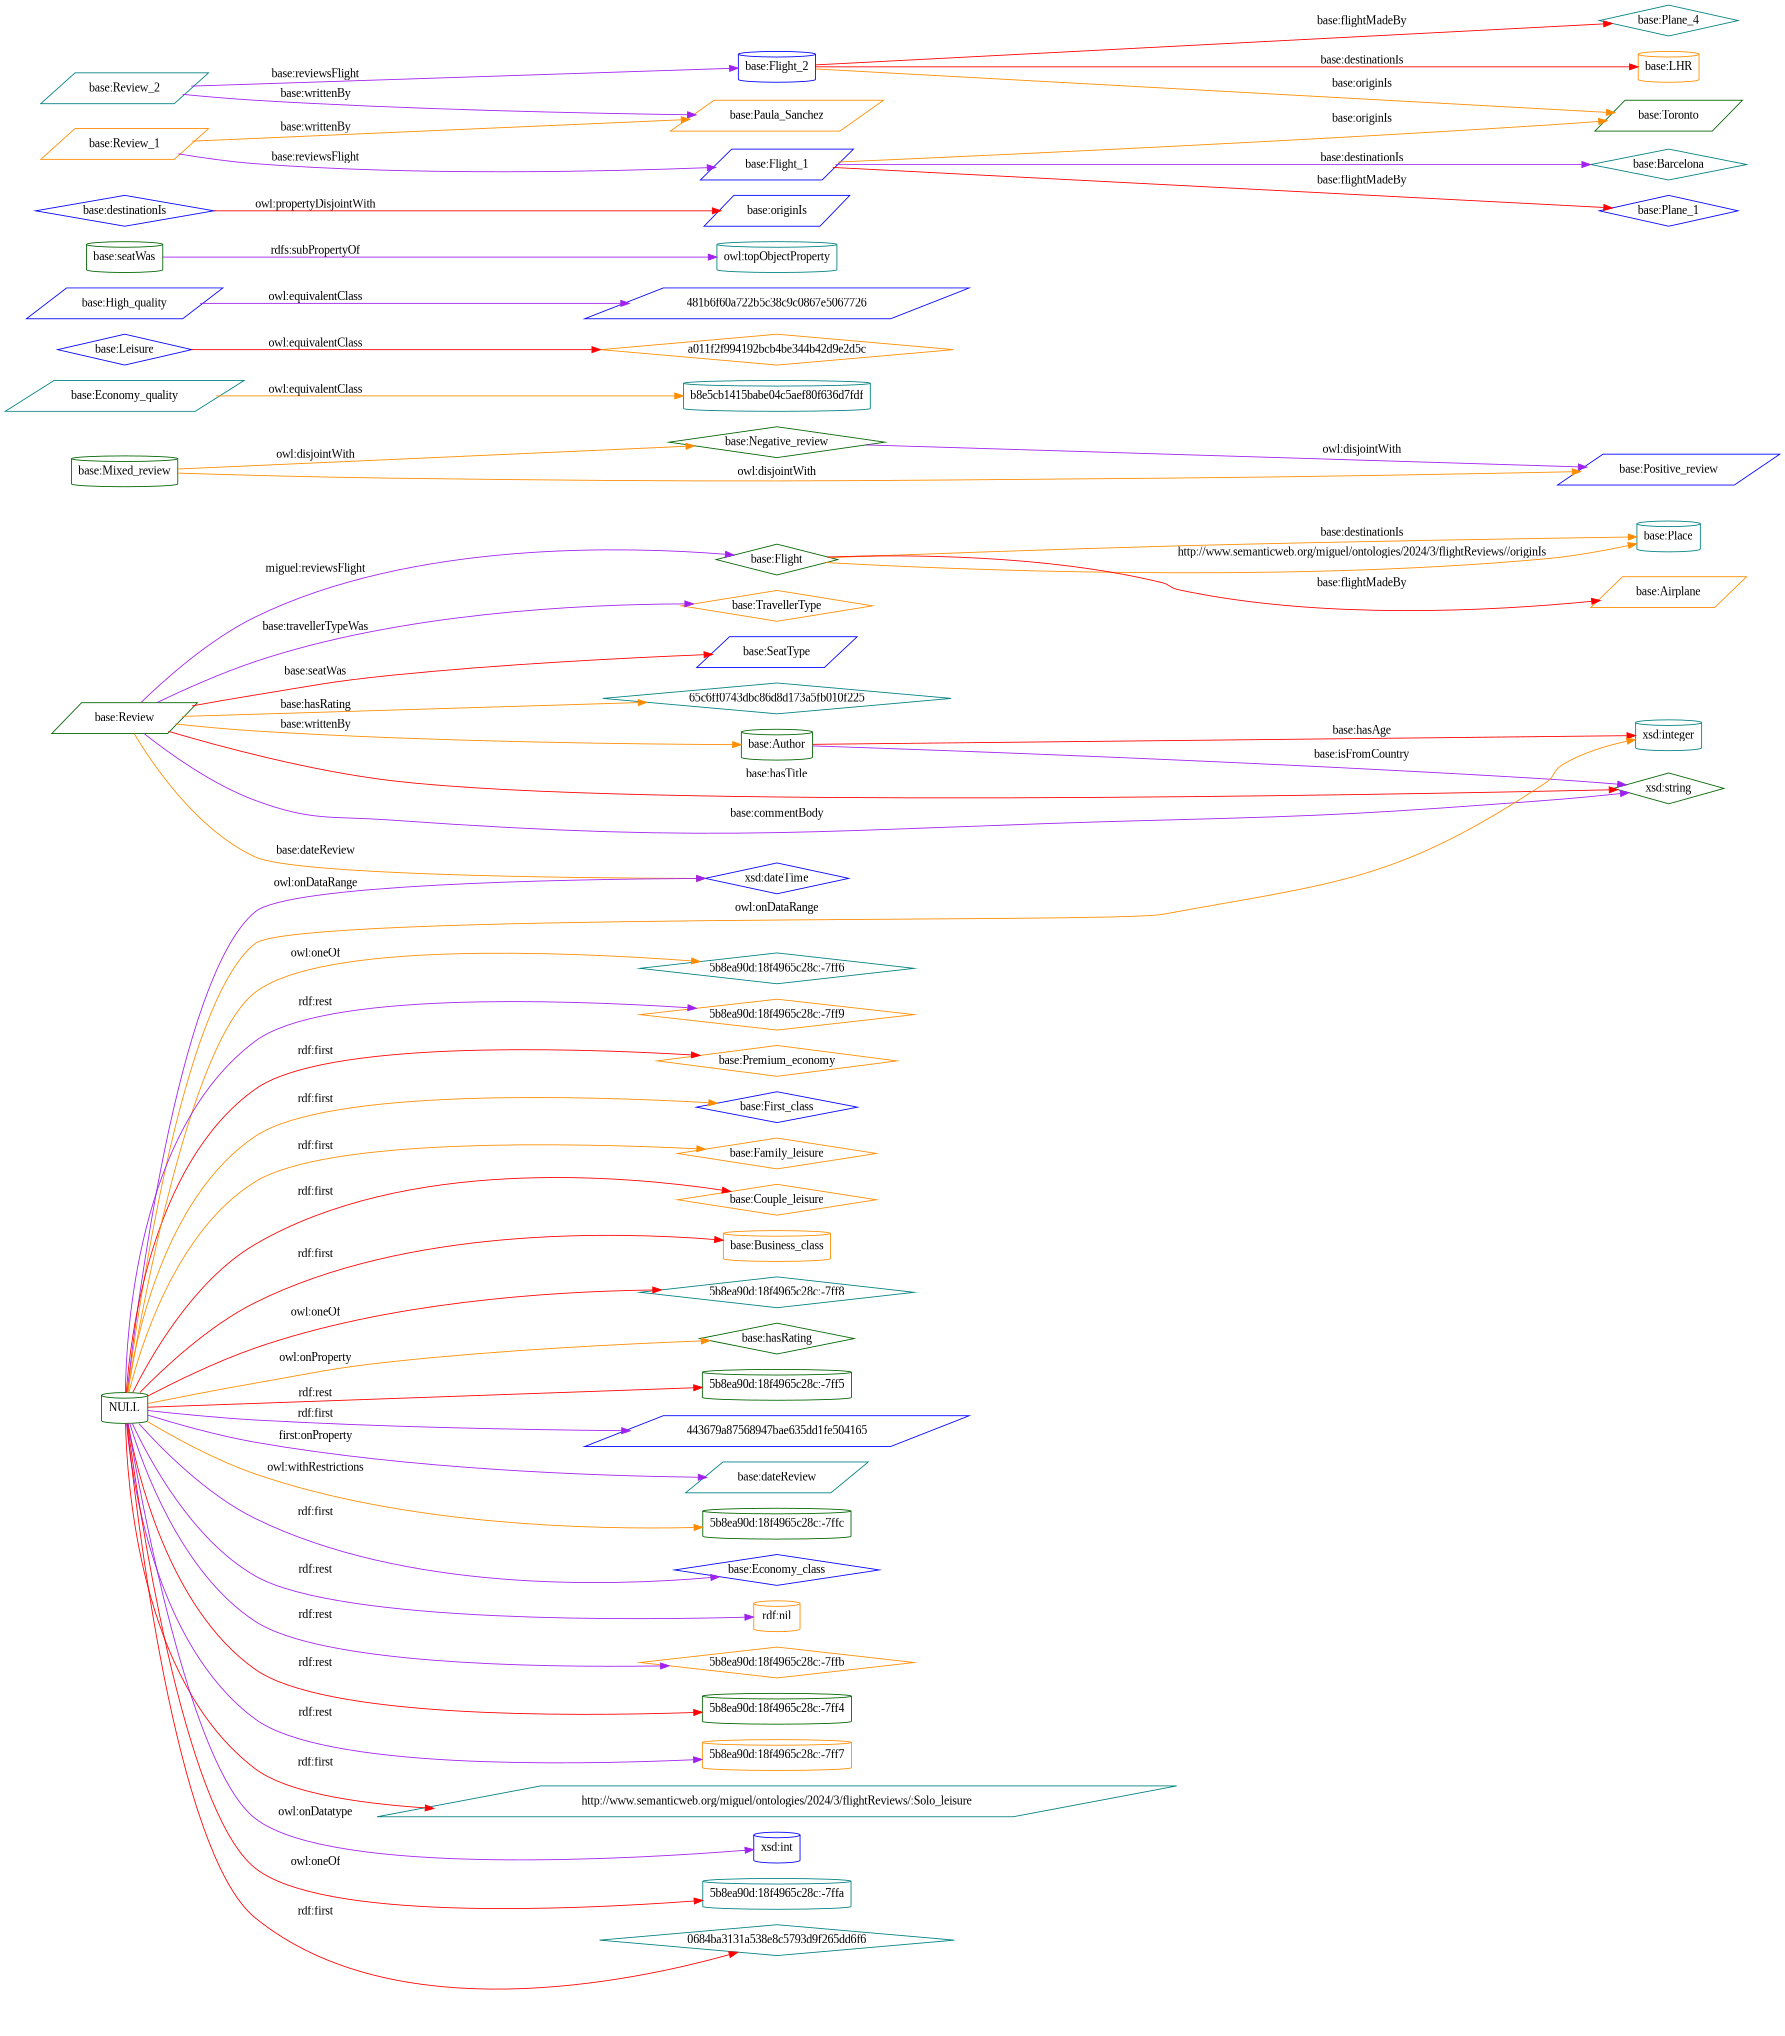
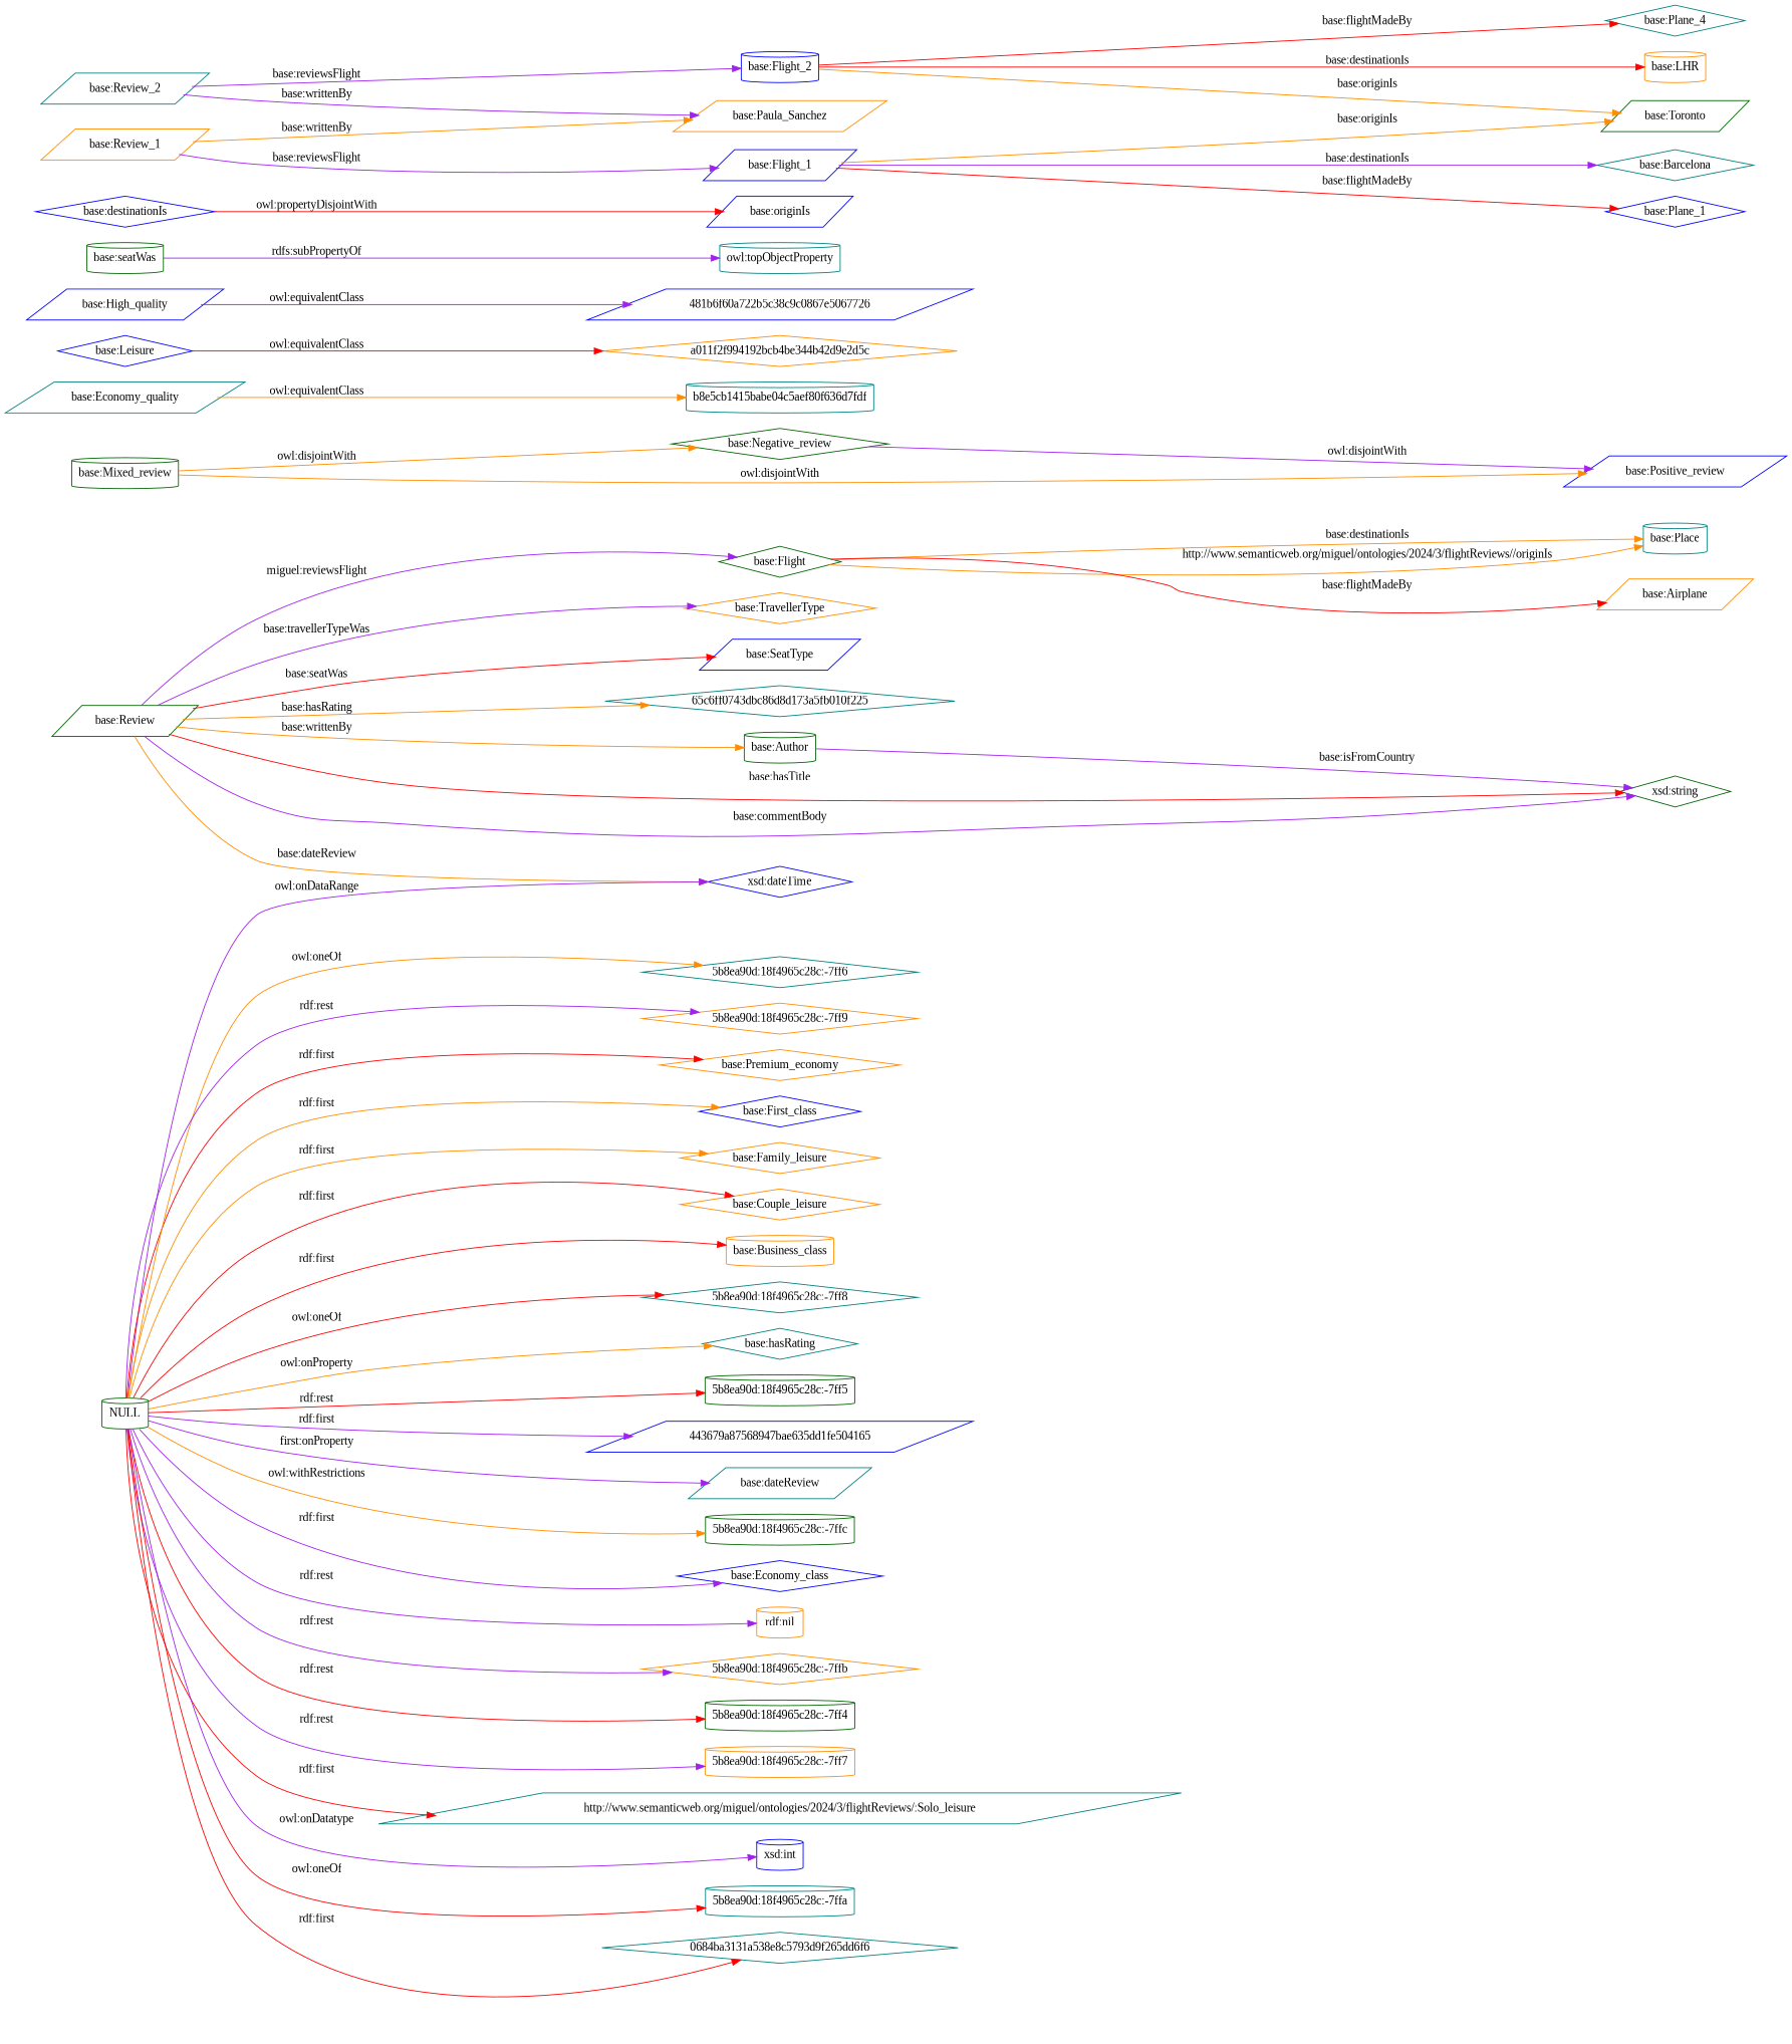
  digraph {
    fontname="Liberation Serif"
    rankdir=LR
    node [color=teal fontname="Liberation Serif" shape=diamond]
    edge [color=purple fontname="Liberation Serif"]
    "base:Flight" [color=darkgreen]
    "base:Place" [shape=cylinder]
    "base:Airplane" [color=darkorange shape=parallelogram]
    "base:Negative_review" [color=darkgreen]
    "base:Positive_review" [color=blue shape=parallelogram]
    "base:Author" [color=darkgreen shape=cylinder]
-   "xsd:integer" [shape=cylinder]
    "xsd:string" [color=darkgreen]
    "base:Economy_quality" [shape=parallelogram]
    b8e5cb1415babe04c5aef80f636d7fdf [shape=cylinder]
    "base:Mixed_review" [color=darkgreen shape=cylinder]
    "base:Leisure" [color=blue]
    a011f2f994192bcb4be344b42d9e2d5c [color=darkorange]
    "base:Review" [color=darkgreen shape=parallelogram]
    "base:TravellerType" [color=darkorange]
    "base:SeatType" [color=blue shape=parallelogram]
    "xsd:dateTime" [color=blue]
    "65c6ff0743dbc86d8d173a5fb010f225"
    "base:High_quality" [color=blue shape=parallelogram]
    "481b6f60a722b5c38c9c0867e5067726" [color=blue shape=parallelogram]
    NULL [color=darkgreen shape=cylinder]
    "base:Premium_economy" [color=darkorange]
    "base:First_class" [color=blue]
    "base:Family_leisure" [color=darkorange]
    "base:Couple_leisure" [color=darkorange]
    "base:Business_class" [color=darkorange shape=cylinder]
    "5b8ea90d:18f4965c28c:-7ff8"
-   "base:hasRating" [color=darkgreen]
+   "base:hasRating"
    "5b8ea90d:18f4965c28c:-7ff5" [color=darkgreen shape=cylinder]
    "443679a87568947bae635dd1fe504165" [color=blue shape=parallelogram]
    "base:dateReview" [shape=parallelogram]
    "5b8ea90d:18f4965c28c:-7ffc" [color=darkgreen shape=cylinder]
    "base:Economy_class" [color=blue]
    "rdf:nil" [color=darkorange shape=cylinder]
    "5b8ea90d:18f4965c28c:-7ffb" [color=darkorange]
    "5b8ea90d:18f4965c28c:-7ff4" [color=darkgreen shape=cylinder]
    "5b8ea90d:18f4965c28c:-7ff7" [color=darkorange shape=cylinder]
    "http://www.semanticweb.org/miguel/ontologies/2024/3/flightReviews/:Solo_leisure" [shape=parallelogram]
    "xsd:int" [color=blue shape=cylinder]
    "5b8ea90d:18f4965c28c:-7ffa" [shape=cylinder]
    "0684ba3131a538e8c5793d9f265dd6f6"
    "5b8ea90d:18f4965c28c:-7ff6"
    "5b8ea90d:18f4965c28c:-7ff9" [color=darkorange]
    "base:seatWas" [color=darkgreen shape=cylinder]
    "owl:topObjectProperty" [shape=cylinder]
    "base:destinationIs" [color=blue]
    "base:originIs" [color=blue shape=parallelogram]
    "base:Review_2" [shape=parallelogram]
    "base:Paula_Sanchez" [color=darkorange shape=parallelogram]
    "base:Flight_2" [color=blue shape=cylinder]
    "base:Toronto" [color=darkgreen shape=parallelogram]
    n52 [label="base:Plane_4"]
    "base:LHR" [color=darkorange shape=cylinder]
    "base:Review_1" [color=darkorange shape=parallelogram]
    "base:Flight_1" [color=blue shape=parallelogram]
    "base:Plane_1" [color=blue]
    "base:Barcelona"
    "base:Flight" -> "base:Place" [color=darkorange label="http://www.semanticweb.org/miguel/ontologies/2024/3/flightReviews//originIs"]
    "base:Flight" -> "base:Place" [color=darkorange label="base:destinationIs"]
    "base:Flight" -> "base:Airplane" [color=red label="base:flightMadeBy"]
    "base:Negative_review" -> "base:Positive_review" [label="owl:disjointWith"]
-   "base:Author" -> "xsd:integer" [color=red label="base:hasAge"]
    "base:Author" -> "xsd:string" [label="base:isFromCountry"]
    "base:Economy_quality" -> b8e5cb1415babe04c5aef80f636d7fdf [color=darkorange label="owl:equivalentClass"]
    "base:Mixed_review" -> "base:Negative_review" [color=darkorange label="owl:disjointWith"]
    "base:Mixed_review" -> "base:Positive_review" [color=darkorange label="owl:disjointWith"]
    "base:Leisure" -> a011f2f994192bcb4be344b42d9e2d5c [color=red label="owl:equivalentClass"]
    "base:Review" -> "base:Flight" [label="miguel:reviewsFlight"]
    "base:Review" -> "base:Author" [color=darkorange label="base:writtenBy"]
    "base:Review" -> "xsd:string" [label="base:commentBody"]
    "base:Review" -> "xsd:string" [color=red label="base:hasTitle"]
    "base:Review" -> "base:TravellerType" [label="base:travellerTypeWas"]
    "base:Review" -> "base:SeatType" [color=red label="base:seatWas"]
    "base:Review" -> "xsd:dateTime" [color=darkorange label="base:dateReview"]
    "base:Review" -> "65c6ff0743dbc86d8d173a5fb010f225" [color=darkorange label="base:hasRating"]
    "base:High_quality" -> "481b6f60a722b5c38c9c0867e5067726" [label="owl:equivalentClass"]
-   NULL -> "xsd:integer" [color=darkorange label="owl:onDataRange"]
    NULL -> "xsd:dateTime" [label="owl:onDataRange"]
    NULL -> "base:Premium_economy" [color=red label="rdf:first"]
    NULL -> "base:First_class" [color=darkorange label="rdf:first"]
    NULL -> "base:Family_leisure" [color=darkorange label="rdf:first"]
    NULL -> "base:Couple_leisure" [color=red label="rdf:first"]
    NULL -> "base:Business_class" [color=red label="rdf:first"]
    NULL -> "5b8ea90d:18f4965c28c:-7ff8" [color=red label="owl:oneOf"]
    NULL -> "base:hasRating" [color=darkorange label="owl:onProperty"]
    NULL -> "5b8ea90d:18f4965c28c:-7ff5" [color=red label="rdf:rest"]
    NULL -> "443679a87568947bae635dd1fe504165" [label="rdf:first"]
    NULL -> "base:dateReview" [label="first:onProperty"]
    NULL -> "5b8ea90d:18f4965c28c:-7ffc" [color=darkorange label="owl:withRestrictions"]
    NULL -> "base:Economy_class" [label="rdf:first"]
    NULL -> "rdf:nil" [label="rdf:rest"]
    NULL -> "5b8ea90d:18f4965c28c:-7ffb" [label="rdf:rest"]
    NULL -> "5b8ea90d:18f4965c28c:-7ff4" [color=red label="rdf:rest"]
    NULL -> "5b8ea90d:18f4965c28c:-7ff7" [label="rdf:rest"]
    NULL -> "http://www.semanticweb.org/miguel/ontologies/2024/3/flightReviews/:Solo_leisure" [color=red label="rdf:first"]
    NULL -> "xsd:int" [label="owl:onDatatype"]
    NULL -> "5b8ea90d:18f4965c28c:-7ffa" [color=red label="owl:oneOf"]
    NULL -> "0684ba3131a538e8c5793d9f265dd6f6" [color=red label="rdf:first"]
    NULL -> "5b8ea90d:18f4965c28c:-7ff6" [color=darkorange label="owl:oneOf"]
    NULL -> "5b8ea90d:18f4965c28c:-7ff9" [label="rdf:rest"]
    "base:seatWas" -> "owl:topObjectProperty" [label="rdfs:subPropertyOf"]
    "base:destinationIs" -> "base:originIs" [color=red label="owl:propertyDisjointWith"]
    "base:Review_2" -> "base:Paula_Sanchez" [label="base:writtenBy"]
    "base:Review_2" -> "base:Flight_2" [label="base:reviewsFlight"]
    "base:Flight_2" -> "base:Toronto" [color=darkorange label="base:originIs"]
    "base:Flight_2" -> n52 [color=red label="base:flightMadeBy"]
    "base:Flight_2" -> "base:LHR" [color=red label="base:destinationIs"]
    "base:Review_1" -> "base:Paula_Sanchez" [color=darkorange label="base:writtenBy"]
    "base:Review_1" -> "base:Flight_1" [label="base:reviewsFlight"]
    "base:Flight_1" -> "base:Toronto" [color=darkorange label="base:originIs"]
    "base:Flight_1" -> "base:Plane_1" [color=red label="base:flightMadeBy"]
    "base:Flight_1" -> "base:Barcelona" [label="base:destinationIs"]
  }
